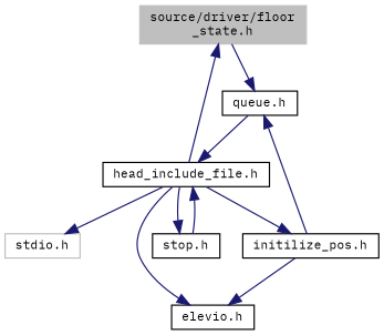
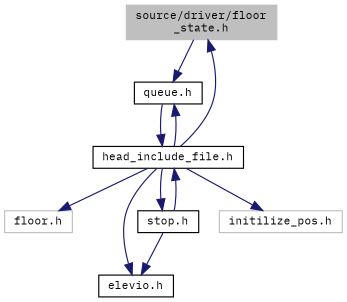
  digraph {
    fontname="IBM Plex Mono"
    node [color=black fillcolor=white fontname="IBM Plex Mono" fontsize=10 shape=record style=filled]
    edge [color=midnightblue fontname="IBM Plex Mono" fontsize=10 labelfontname=Helvetica labelfontsize=10 style=solid]
    n1 [color=grey75 fillcolor=grey75 fontcolor=black height=0.2 label="source/driver/floor\l_state.h" width=0.4]
    n2 [height=0.2 label="queue.h" width=0.4]
    n3 [height=0.2 label="head_include_file.h" width=0.4]
-   n4 [color=grey75 height=0.2 label="stdio.h" width=0.4]
+   n4 [color=grey75 height=0.2 label="floor.h" width=0.4]
    n5 [height=0.2 label="elevio.h" width=0.4]
    n6 [height=0.2 label="stop.h" width=0.4]
-   n7 [height=0.2 label="initilize_pos.h" width=0.4]
+   n7 [color=grey75 height=0.2 label="initilize_pos.h" width=0.4]
    n1 -> n2
    n2 -> n3
    n3 -> n1
-   n7 -> n2
+   n3 -> n2
    n3 -> n4
    n3 -> n5
    n3 -> n6
    n3 -> n7
    n6 -> n3
-   n7 -> n5
+   n6 -> n5
  }
